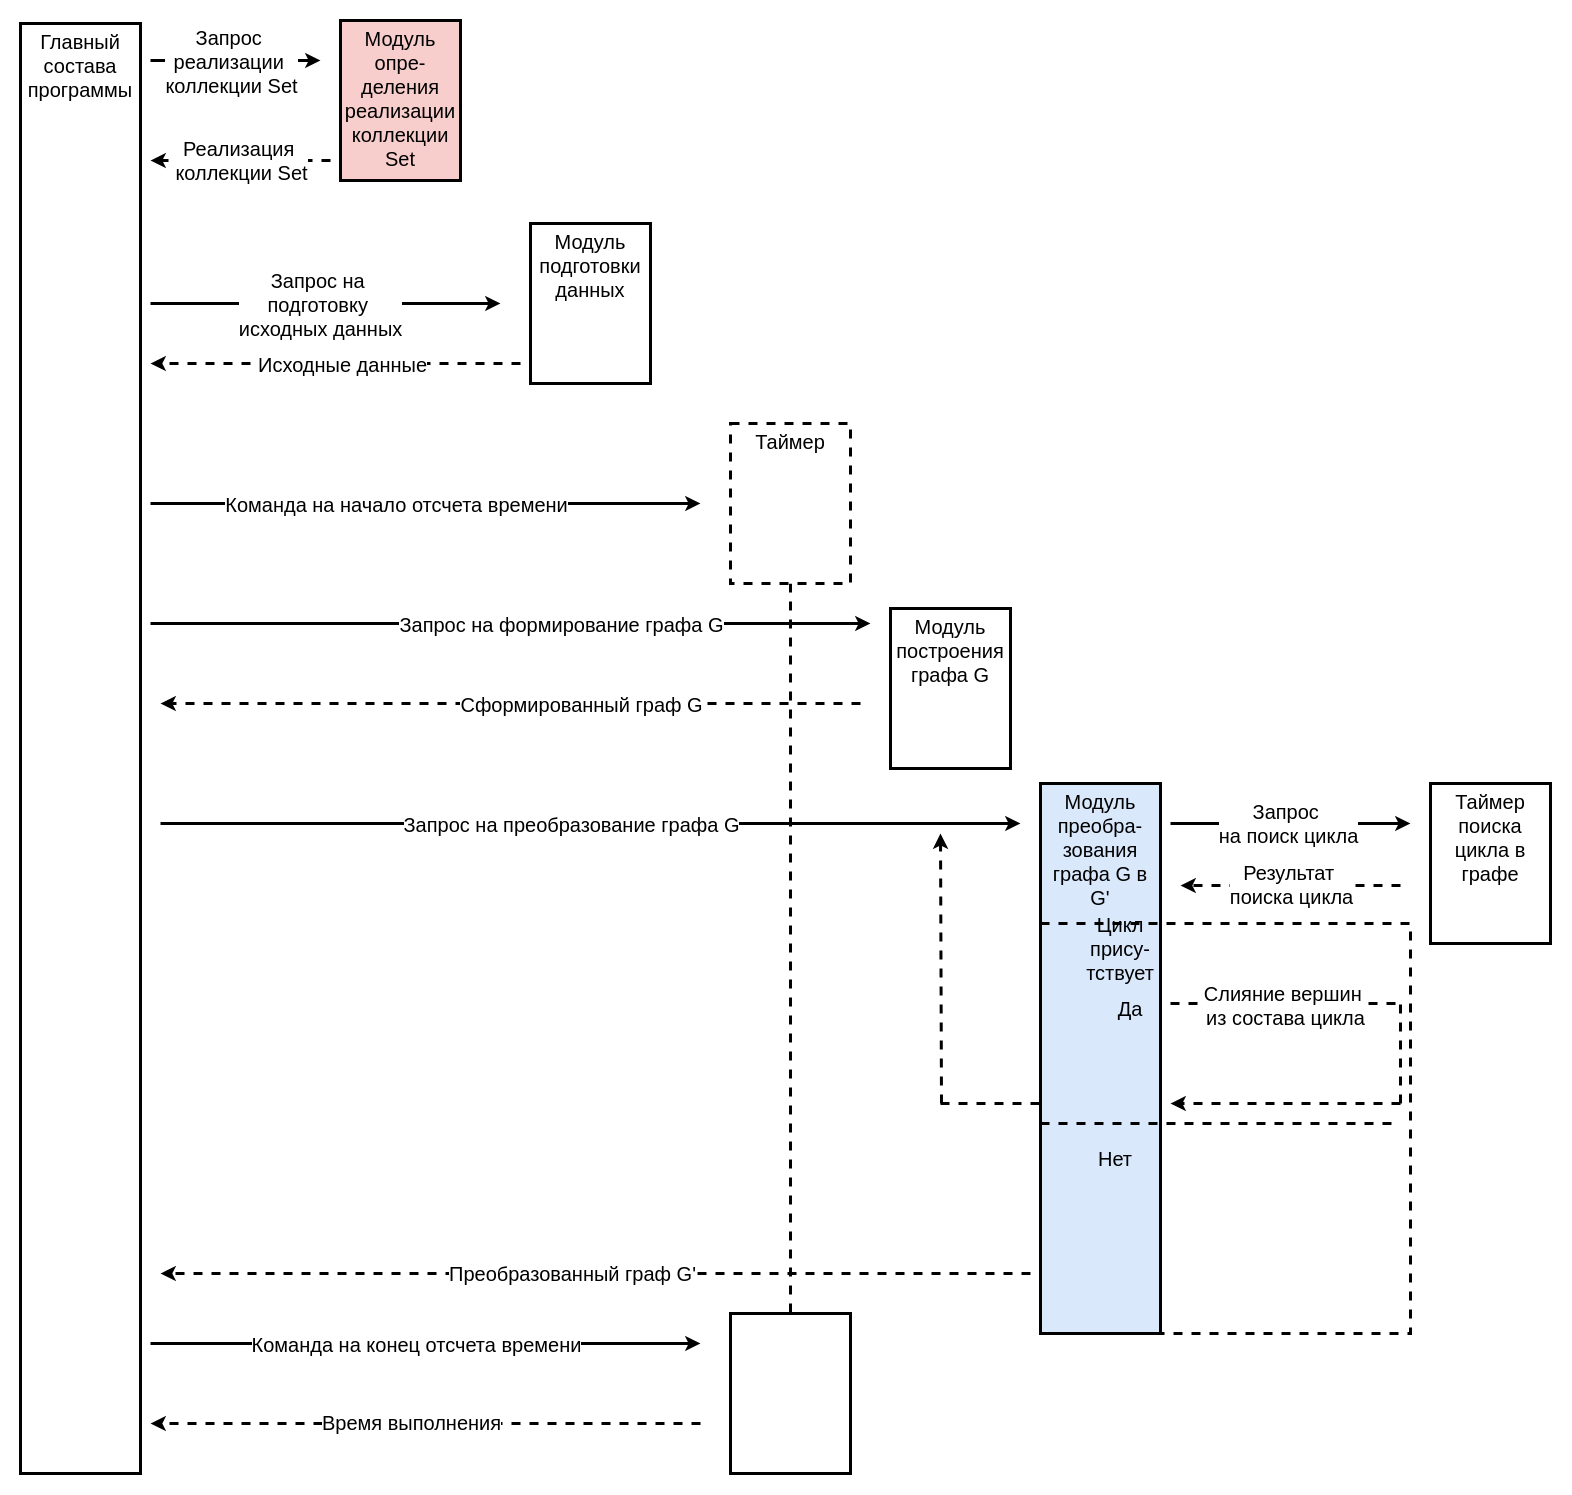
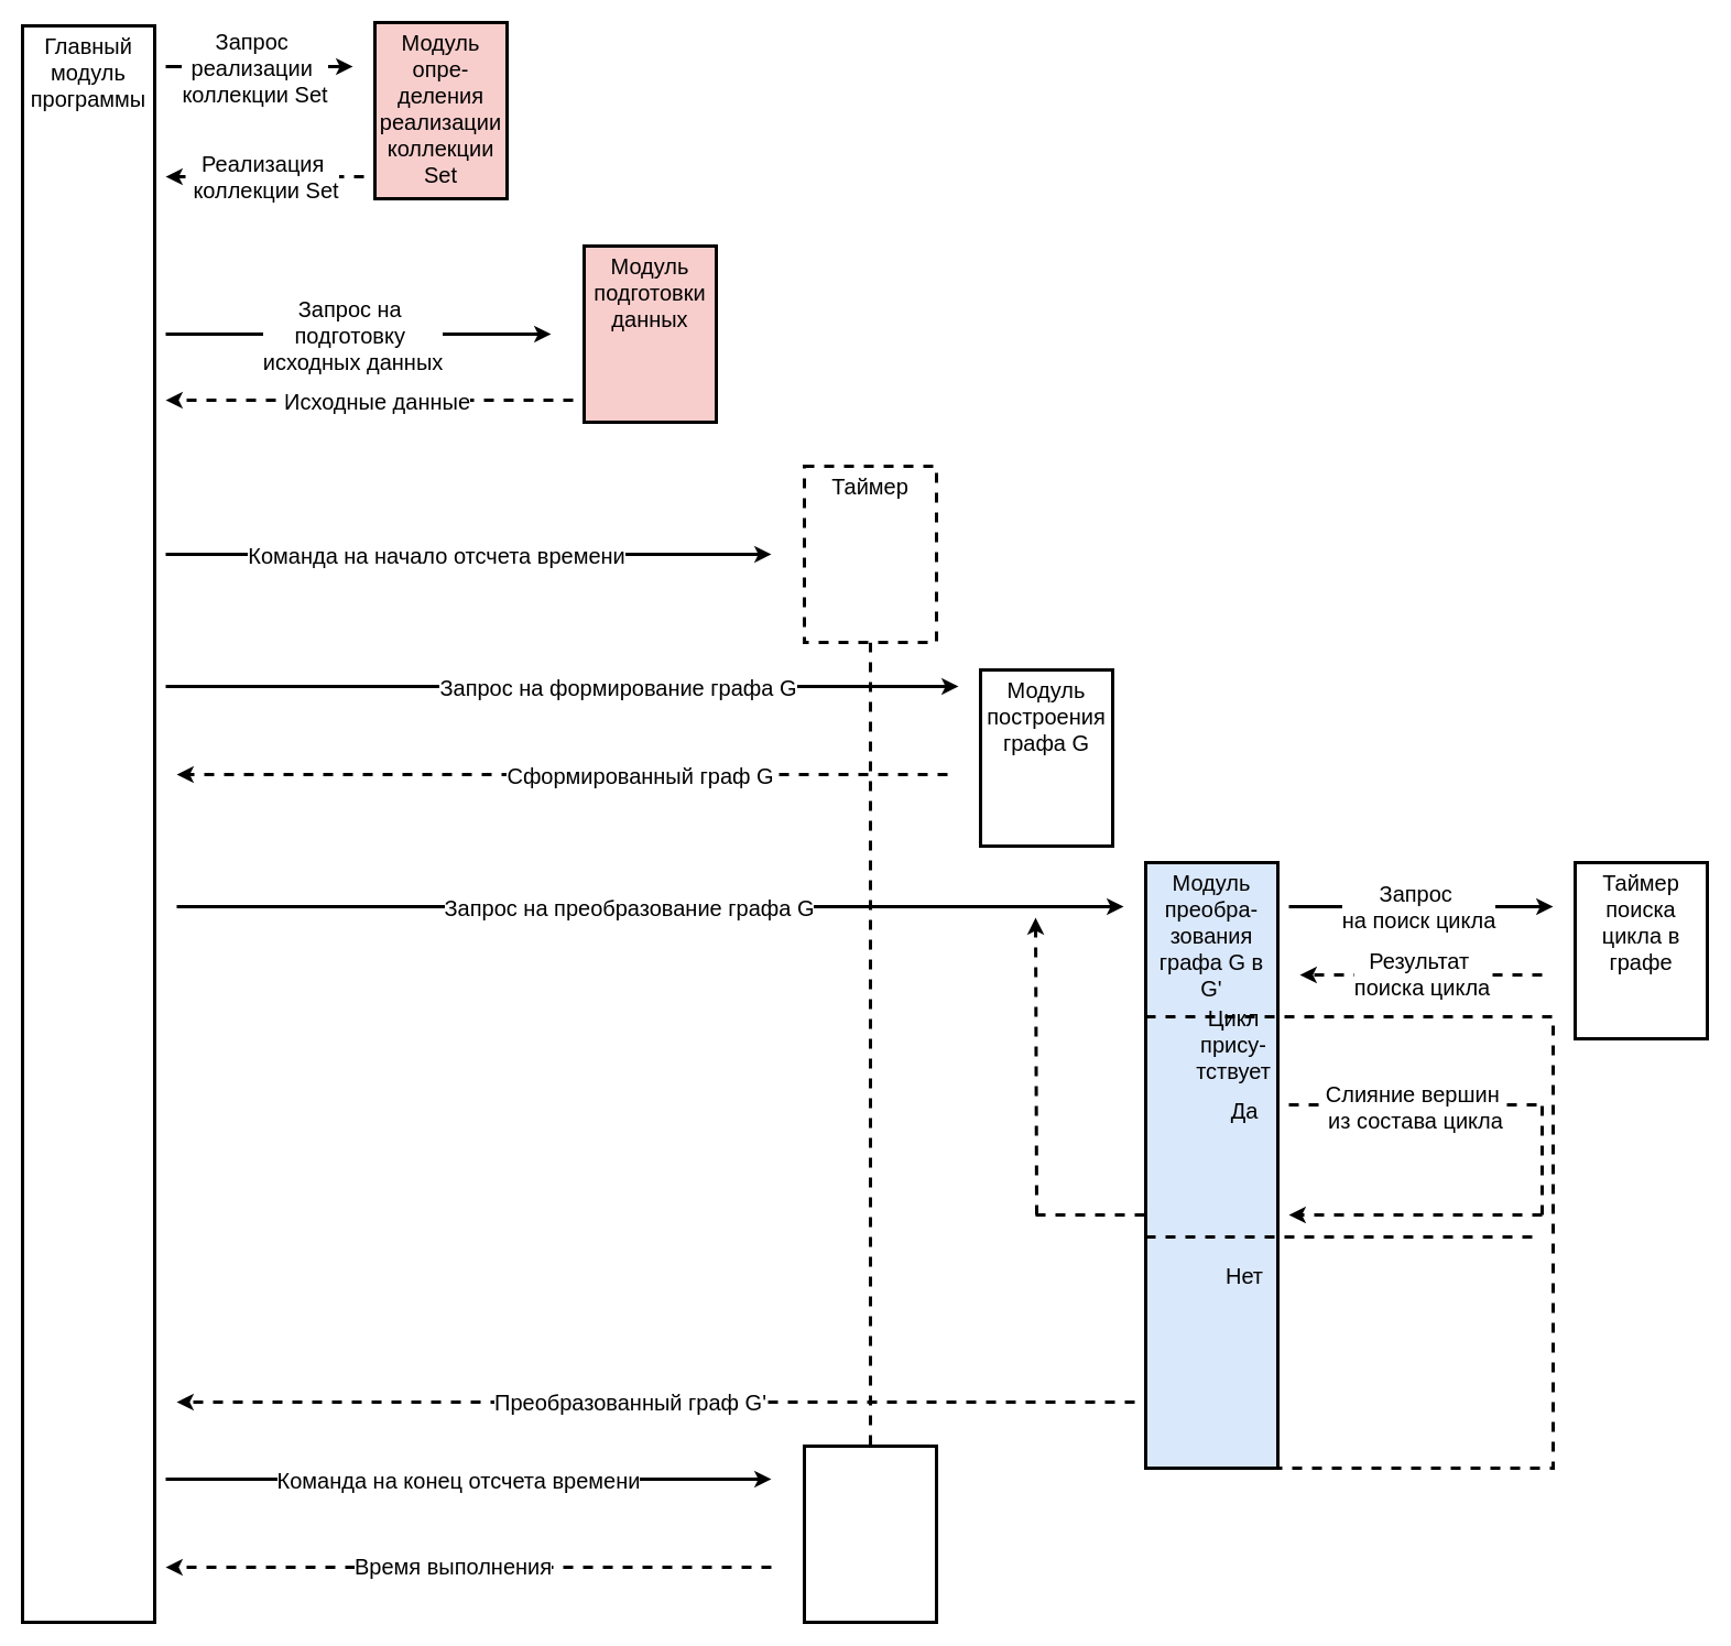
  <mxCell id="0" />
  <mxCell id="1" parent="0" />
- <mxCell id="2" value="Главный состава программы" style="rounded=0;whiteSpace=wrap;html=1;verticalAlign=top;align=center;labelPosition=center;verticalLabelPosition=middle;fontSize=20;strokeWidth=3;" vertex="1" parent="1"><mxGeometry x="20" y="23" width="120" height="1450" as="geometry" /></mxCell>
- <mxCell id="3" value="Модуль подготовки данных" style="rounded=0;whiteSpace=wrap;html=1;verticalAlign=top;align=center;labelPosition=center;verticalLabelPosition=middle;fontSize=20;strokeWidth=3;" vertex="1" parent="1"><mxGeometry x="530" y="223" width="120" height="160" as="geometry" /></mxCell>
+ <mxCell id="2" value="Главный модуль программы" style="rounded=0;whiteSpace=wrap;html=1;verticalAlign=top;align=center;labelPosition=center;verticalLabelPosition=middle;fontSize=20;strokeWidth=3;" vertex="1" parent="1"><mxGeometry x="20" y="23" width="120" height="1450" as="geometry" /></mxCell>
+ <mxCell id="3" value="Модуль подготовки данных" style="rounded=0;whiteSpace=wrap;html=1;verticalAlign=top;align=center;labelPosition=center;verticalLabelPosition=middle;fontSize=20;strokeWidth=3;fillColor=#f8cecc;" vertex="1" parent="1"><mxGeometry x="530" y="223" width="120" height="160" as="geometry" /></mxCell>
  <mxCell id="4" value="" style="endArrow=classic;html=1;rounded=0;strokeWidth=3;" edge="1" parent="1"><mxGeometry width="50" height="50" relative="1" as="geometry"><mxPoint x="150" y="303" as="sourcePoint" /><mxPoint x="500" y="303" as="targetPoint" /></mxGeometry></mxCell>
  <mxCell id="5" value="Запрос на&amp;nbsp;&lt;div&gt;подготовку&amp;nbsp;&lt;div style=&quot;font-size: 20px;&quot;&gt;исходных данных&lt;/div&gt;&lt;/div&gt;" style="edgeLabel;html=1;align=center;verticalAlign=middle;resizable=0;points=[];fontSize=20;" vertex="1" connectable="0" parent="4"><mxGeometry y="1" relative="1" as="geometry"><mxPoint x="-6" y="1" as="offset" /></mxGeometry></mxCell>
  <mxCell id="6" value="" style="endArrow=classic;html=1;rounded=0;fontSize=20;strokeWidth=3;dashed=1;" edge="1" parent="1"><mxGeometry width="50" height="50" relative="1" as="geometry"><mxPoint x="520" y="363" as="sourcePoint" /><mxPoint x="150" y="363" as="targetPoint" /></mxGeometry></mxCell>
  <mxCell id="7" value="Исходные данные" style="edgeLabel;html=1;align=center;verticalAlign=middle;resizable=0;points=[];fontSize=20;" vertex="1" connectable="0" parent="6"><mxGeometry relative="1" as="geometry"><mxPoint x="6" as="offset" /></mxGeometry></mxCell>
  <mxCell id="8" style="edgeStyle=orthogonalEdgeStyle;rounded=0;orthogonalLoop=1;jettySize=auto;html=1;exitX=0.5;exitY=1;exitDx=0;exitDy=0;entryX=0.5;entryY=0;entryDx=0;entryDy=0;endArrow=none;endFill=0;strokeWidth=3;dashed=1;" edge="1" parent="1" source="9" target="37"><mxGeometry relative="1" as="geometry" /></mxCell>
  <mxCell id="9" value="Таймер" style="rounded=0;whiteSpace=wrap;html=1;verticalAlign=top;align=center;labelPosition=center;verticalLabelPosition=middle;fontSize=20;strokeWidth=3;dashed=1;" vertex="1" parent="1"><mxGeometry x="730" y="423" width="120" height="160" as="geometry" /></mxCell>
  <mxCell id="10" value="" style="endArrow=classic;html=1;rounded=0;strokeWidth=3;" edge="1" parent="1"><mxGeometry width="50" height="50" relative="1" as="geometry"><mxPoint x="150" y="503" as="sourcePoint" /><mxPoint x="700" y="503" as="targetPoint" /></mxGeometry></mxCell>
  <mxCell id="11" value="&lt;font style=&quot;font-size: 20px;&quot;&gt;Команда на начало отсчета времени&lt;/font&gt;" style="edgeLabel;html=1;align=center;verticalAlign=middle;resizable=0;points=[];" vertex="1" connectable="0" parent="10"><mxGeometry x="0.001" relative="1" as="geometry"><mxPoint x="-30" as="offset" /></mxGeometry></mxCell>
  <mxCell id="12" value="Модуль построения графа G" style="rounded=0;whiteSpace=wrap;html=1;verticalAlign=top;align=center;labelPosition=center;verticalLabelPosition=middle;fontSize=20;strokeWidth=3;" vertex="1" parent="1"><mxGeometry x="890" y="608" width="120" height="160" as="geometry" /></mxCell>
  <mxCell id="13" value="" style="endArrow=classic;html=1;rounded=0;strokeWidth=3;" edge="1" parent="1"><mxGeometry width="50" height="50" relative="1" as="geometry"><mxPoint x="150" y="623" as="sourcePoint" /><mxPoint x="870" y="623" as="targetPoint" /></mxGeometry></mxCell>
  <mxCell id="14" value="&lt;span style=&quot;font-size: 20px;&quot;&gt;Запрос на формирование графа G&lt;/span&gt;" style="edgeLabel;html=1;align=center;verticalAlign=middle;resizable=0;points=[];" vertex="1" connectable="0" parent="13"><mxGeometry x="0.001" relative="1" as="geometry"><mxPoint x="50" as="offset" /></mxGeometry></mxCell>
  <mxCell id="15" value="" style="endArrow=classic;html=1;rounded=0;fontSize=20;strokeWidth=3;dashed=1;" edge="1" parent="1"><mxGeometry width="50" height="50" relative="1" as="geometry"><mxPoint x="860" y="703" as="sourcePoint" /><mxPoint x="160" y="703" as="targetPoint" /></mxGeometry></mxCell>
  <mxCell id="16" value="Сформированный граф G" style="edgeLabel;html=1;align=center;verticalAlign=middle;resizable=0;points=[];fontSize=20;" vertex="1" connectable="0" parent="15"><mxGeometry relative="1" as="geometry"><mxPoint x="70" as="offset" /></mxGeometry></mxCell>
  <mxCell id="17" value="Модуль преобра-зования графа G в G'" style="rounded=0;whiteSpace=wrap;html=1;verticalAlign=top;align=center;labelPosition=center;verticalLabelPosition=middle;fontSize=20;strokeWidth=3;fillColor=#dae8fc;" vertex="1" parent="1"><mxGeometry x="1040" y="783" width="120" height="550" as="geometry" /></mxCell>
  <mxCell id="18" value="" style="endArrow=classic;html=1;rounded=0;strokeWidth=3;" edge="1" parent="1"><mxGeometry width="50" height="50" relative="1" as="geometry"><mxPoint x="160" y="823" as="sourcePoint" /><mxPoint x="1020" y="823" as="targetPoint" /></mxGeometry></mxCell>
  <mxCell id="19" value="&lt;span style=&quot;font-size: 20px;&quot;&gt;Запрос на преобразование графа G&lt;/span&gt;" style="edgeLabel;html=1;align=center;verticalAlign=middle;resizable=0;points=[];" vertex="1" connectable="0" parent="18"><mxGeometry x="0.001" relative="1" as="geometry"><mxPoint x="-20" as="offset" /></mxGeometry></mxCell>
  <mxCell id="20" value="Таймер поиска цикла в графе" style="rounded=0;whiteSpace=wrap;html=1;verticalAlign=top;align=center;labelPosition=center;verticalLabelPosition=middle;fontSize=20;strokeWidth=3;" vertex="1" parent="1"><mxGeometry x="1430" y="783" width="120" height="160" as="geometry" /></mxCell>
  <mxCell id="21" value="" style="endArrow=classic;html=1;rounded=0;strokeWidth=3;" edge="1" parent="1"><mxGeometry width="50" height="50" relative="1" as="geometry"><mxPoint x="1170" y="823" as="sourcePoint" /><mxPoint x="1410" y="823" as="targetPoint" /></mxGeometry></mxCell>
  <mxCell id="22" value="&lt;font style=&quot;font-size: 20px;&quot;&gt;Запрос&amp;nbsp;&lt;/font&gt;&lt;div&gt;&lt;font style=&quot;font-size: 20px;&quot;&gt;на поиск цикла&lt;/font&gt;&lt;/div&gt;" style="edgeLabel;html=1;align=center;verticalAlign=middle;resizable=0;points=[];" vertex="1" connectable="0" parent="21"><mxGeometry x="-0.024" y="1" relative="1" as="geometry"><mxPoint as="offset" /></mxGeometry></mxCell>
  <mxCell id="23" value="" style="endArrow=classic;html=1;rounded=0;strokeWidth=3;dashed=1;" edge="1" parent="1"><mxGeometry width="50" height="50" relative="1" as="geometry"><mxPoint x="1400" y="885" as="sourcePoint" /><mxPoint x="1180" y="885" as="targetPoint" /></mxGeometry></mxCell>
  <mxCell id="24" value="&lt;font style=&quot;font-size: 20px;&quot;&gt;Результат&amp;nbsp;&lt;/font&gt;&lt;div&gt;&lt;font style=&quot;font-size: 20px;&quot;&gt;поиска цикла&lt;/font&gt;&lt;/div&gt;" style="edgeLabel;html=1;align=center;verticalAlign=middle;resizable=0;points=[];" vertex="1" connectable="0" parent="23"><mxGeometry y="2" relative="1" as="geometry"><mxPoint y="-4" as="offset" /></mxGeometry></mxCell>
  <mxCell id="25" value="Цикл прису-тствует" style="text;html=1;align=center;verticalAlign=middle;whiteSpace=wrap;rounded=0;fontSize=20;" vertex="1" parent="1"><mxGeometry x="1090" y="933" width="60" height="30" as="geometry" /></mxCell>
  <mxCell id="26" value="Да" style="text;html=1;align=center;verticalAlign=middle;whiteSpace=wrap;rounded=0;fontSize=20;" vertex="1" parent="1"><mxGeometry x="1100" y="993" width="60" height="30" as="geometry" /></mxCell>
  <mxCell id="27" value="" style="endArrow=none;html=1;rounded=0;strokeWidth=3;dashed=1;" edge="1" parent="1"><mxGeometry width="50" height="50" relative="1" as="geometry"><mxPoint x="1170" y="1003" as="sourcePoint" /><mxPoint x="1400" y="1003" as="targetPoint" /></mxGeometry></mxCell>
  <mxCell id="28" value="Слияние вершин&amp;nbsp;&lt;div&gt;из состава цикла&lt;/div&gt;" style="edgeLabel;html=1;align=center;verticalAlign=middle;resizable=0;points=[];fontSize=20;" vertex="1" connectable="0" parent="27"><mxGeometry x="-0.009" y="-1" relative="1" as="geometry"><mxPoint as="offset" /></mxGeometry></mxCell>
  <mxCell id="29" value="" style="endArrow=none;html=1;rounded=0;strokeWidth=3;dashed=1;" edge="1" parent="1"><mxGeometry width="50" height="50" relative="1" as="geometry"><mxPoint x="1400" y="1103" as="sourcePoint" /><mxPoint x="1400" y="1003" as="targetPoint" /></mxGeometry></mxCell>
  <mxCell id="30" value="" style="endArrow=classic;html=1;rounded=0;strokeWidth=3;dashed=1;" edge="1" parent="1"><mxGeometry width="50" height="50" relative="1" as="geometry"><mxPoint x="1400" y="1103" as="sourcePoint" /><mxPoint x="1170" y="1103" as="targetPoint" /></mxGeometry></mxCell>
  <mxCell id="31" value="" style="endArrow=none;html=1;rounded=0;strokeWidth=3;dashed=1;" edge="1" parent="1"><mxGeometry width="50" height="50" relative="1" as="geometry"><mxPoint x="940" y="1103" as="sourcePoint" /><mxPoint x="1040" y="1103" as="targetPoint" /></mxGeometry></mxCell>
  <mxCell id="32" value="" style="endArrow=classic;html=1;rounded=0;strokeWidth=3;dashed=1;" edge="1" parent="1"><mxGeometry width="50" height="50" relative="1" as="geometry"><mxPoint x="941" y="1103" as="sourcePoint" /><mxPoint x="940" y="833" as="targetPoint" /></mxGeometry></mxCell>
- <mxCell id="33" value="Нет" style="text;html=1;align=center;verticalAlign=middle;whiteSpace=wrap;rounded=0;fontSize=20;" vertex="1" parent="1"><mxGeometry x="1085" y="1143" width="60" height="30" as="geometry" /></mxCell>
+ <mxCell id="33" value="Нет" style="text;html=1;align=center;verticalAlign=middle;whiteSpace=wrap;rounded=0;fontSize=20;" vertex="1" parent="1"><mxGeometry x="1100" y="1143" width="60" height="30" as="geometry" /></mxCell>
  <mxCell id="34" value="" style="endArrow=none;dashed=1;html=1;rounded=0;entryX=0.973;entryY=0.488;entryDx=0;entryDy=0;entryPerimeter=0;strokeWidth=3;" edge="1" parent="1" target="47"><mxGeometry width="50" height="50" relative="1" as="geometry"><mxPoint x="1040" y="1123" as="sourcePoint" /><mxPoint x="1090" y="1073" as="targetPoint" /></mxGeometry></mxCell>
  <mxCell id="35" value="" style="endArrow=classic;html=1;rounded=0;strokeWidth=3;dashed=1;" edge="1" parent="1"><mxGeometry width="50" height="50" relative="1" as="geometry"><mxPoint x="1030" y="1273" as="sourcePoint" /><mxPoint x="160" y="1273" as="targetPoint" /></mxGeometry></mxCell>
  <mxCell id="36" value="Преобразованный граф G'" style="edgeLabel;html=1;align=center;verticalAlign=middle;resizable=0;points=[];fontSize=20;" vertex="1" connectable="0" parent="35"><mxGeometry y="-1" relative="1" as="geometry"><mxPoint x="-24" as="offset" /></mxGeometry></mxCell>
  <mxCell id="37" value="" style="rounded=0;whiteSpace=wrap;html=1;verticalAlign=top;align=center;labelPosition=center;verticalLabelPosition=middle;fontSize=20;strokeWidth=3;" vertex="1" parent="1"><mxGeometry x="730" y="1313" width="120" height="160" as="geometry" /></mxCell>
  <mxCell id="38" value="" style="endArrow=classic;html=1;rounded=0;strokeWidth=3;" edge="1" parent="1"><mxGeometry width="50" height="50" relative="1" as="geometry"><mxPoint x="150" y="1343" as="sourcePoint" /><mxPoint x="700" y="1343" as="targetPoint" /></mxGeometry></mxCell>
  <mxCell id="39" value="&lt;font style=&quot;font-size: 20px;&quot;&gt;Команда на конец отсчета времени&lt;/font&gt;" style="edgeLabel;html=1;align=center;verticalAlign=middle;resizable=0;points=[];" vertex="1" connectable="0" parent="38"><mxGeometry x="0.001" relative="1" as="geometry"><mxPoint x="-10" as="offset" /></mxGeometry></mxCell>
  <mxCell id="40" value="" style="endArrow=classic;html=1;rounded=0;strokeWidth=3;dashed=1;" edge="1" parent="1"><mxGeometry width="50" height="50" relative="1" as="geometry"><mxPoint x="700" y="1423" as="sourcePoint" /><mxPoint x="150" y="1423" as="targetPoint" /></mxGeometry></mxCell>
  <mxCell id="41" value="Время выполнения" style="edgeLabel;html=1;align=center;verticalAlign=middle;resizable=0;points=[];fontSize=20;" vertex="1" connectable="0" parent="40"><mxGeometry x="0.005" y="-2" relative="1" as="geometry"><mxPoint x="-14" as="offset" /></mxGeometry></mxCell>
  <mxCell id="42" value="Модуль опре-деления реализации коллекции Set" style="rounded=0;whiteSpace=wrap;html=1;verticalAlign=top;align=center;labelPosition=center;verticalLabelPosition=middle;fontSize=20;strokeWidth=3;fillColor=#f8cecc;" vertex="1" parent="1"><mxGeometry x="340" y="20" width="120" height="160" as="geometry" /></mxCell>
  <mxCell id="43" value="" style="endArrow=classic;html=1;rounded=0;strokeWidth=3;" edge="1" parent="1"><mxGeometry width="50" height="50" relative="1" as="geometry"><mxPoint x="150" y="60" as="sourcePoint" /><mxPoint x="320" y="60" as="targetPoint" /></mxGeometry></mxCell>
  <mxCell id="44" value="Запрос&amp;nbsp;&lt;div style=&quot;font-size: 20px;&quot;&gt;реализации&amp;nbsp;&lt;/div&gt;&lt;div style=&quot;font-size: 20px;&quot;&gt;коллекции Set&lt;/div&gt;" style="edgeLabel;html=1;align=center;verticalAlign=middle;resizable=0;points=[];fontSize=20;" vertex="1" connectable="0" parent="43"><mxGeometry x="-0.055" relative="1" as="geometry"><mxPoint as="offset" /></mxGeometry></mxCell>
  <mxCell id="45" value="" style="endArrow=classic;html=1;rounded=0;dashed=1;strokeWidth=3;" edge="1" parent="1"><mxGeometry width="50" height="50" relative="1" as="geometry"><mxPoint x="330" y="160" as="sourcePoint" /><mxPoint x="150" y="160" as="targetPoint" /></mxGeometry></mxCell>
  <mxCell id="46" value="Реализация&amp;nbsp;&lt;div style=&quot;font-size: 20px;&quot;&gt;коллекции Set&lt;/div&gt;" style="edgeLabel;html=1;align=center;verticalAlign=middle;resizable=0;points=[];fontSize=20;" vertex="1" connectable="0" parent="45"><mxGeometry x="0.004" y="-1" relative="1" as="geometry"><mxPoint as="offset" /></mxGeometry></mxCell>
  <mxCell id="47" value="" style="rounded=0;whiteSpace=wrap;html=1;fillColor=none;dashed=1;strokeWidth=3;" vertex="1" parent="1"><mxGeometry x="1040" y="923" width="370" height="410" as="geometry" /></mxCell>
